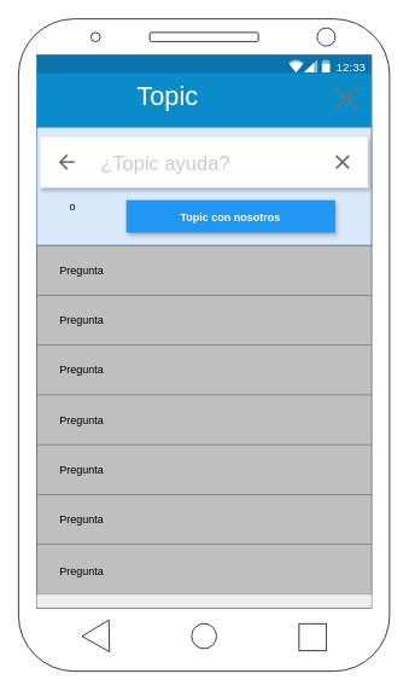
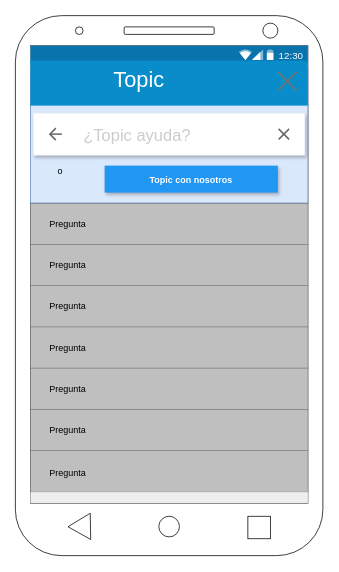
  <mxCell id="0" />
  <mxCell id="1" parent="0" />
  <mxCell id="2" value="" style="rounded=1;whiteSpace=wrap;html=1;" parent="1" vertex="1"><mxGeometry x="20" y="20" width="410" height="720" as="geometry" /></mxCell>
  <mxCell id="3" value="" style="rounded=0;whiteSpace=wrap;html=1;" parent="1" vertex="1"><mxGeometry x="40" y="60" width="370" height="610" as="geometry" /></mxCell>
  <mxCell id="4" value="" style="shape=rect;fillColor=#eeeeee;strokeColor=none;" vertex="1" parent="1"><mxGeometry x="40" y="60" width="370" height="610" as="geometry" /></mxCell>
  <mxCell id="5" value="" style="rounded=0;whiteSpace=wrap;html=1;fillColor=#dae8fc;strokeColor=#6c8ebf;" vertex="1" parent="1"><mxGeometry x="40" y="90" width="370" height="180" as="geometry" /></mxCell>
  <mxCell id="6" value="" style="ellipse;whiteSpace=wrap;html=1;aspect=fixed;" parent="1" vertex="1"><mxGeometry x="211.25" y="687.5" width="27.5" height="27.5" as="geometry" /></mxCell>
  <mxCell id="7" value="" style="triangle;whiteSpace=wrap;html=1;rotation=-181;" parent="1" vertex="1"><mxGeometry x="90.13" y="683.75" width="30" height="35" as="geometry" /></mxCell>
  <mxCell id="8" value="" style="whiteSpace=wrap;html=1;aspect=fixed;" parent="1" vertex="1"><mxGeometry x="330" y="687.5" width="30" height="30" as="geometry" /></mxCell>
  <mxCell id="9" value="" style="ellipse;whiteSpace=wrap;html=1;aspect=fixed;" parent="1" vertex="1"><mxGeometry x="350" y="30" width="20" height="20" as="geometry" /></mxCell>
  <mxCell id="10" value="" style="ellipse;whiteSpace=wrap;html=1;aspect=fixed;" parent="1" vertex="1"><mxGeometry x="100.07" y="35" width="10.13" height="10.13" as="geometry" /></mxCell>
  <mxCell id="11" value="" style="rounded=1;whiteSpace=wrap;html=1;" parent="1" vertex="1"><mxGeometry x="165" y="35" width="120" height="10" as="geometry" /></mxCell>
  <mxCell id="12" value="¿Topic ayuda?" style="dashed=0;shape=rect;shadow=1;strokeColor=#eeeeee;strokeWidth=1;fillColor=#ffffff;fontSize=22;fontColor=#CCCCCC;align=left;spacingLeft=65;" vertex="1" parent="1"><mxGeometry x="44" y="150" width="362" height="56" as="geometry" /></mxCell>
  <mxCell id="13" value="" style="dashed=0;shape=mxgraph.gmdl.left;strokeWidth=2;strokeColor=#666666;" vertex="1" parent="12"><mxGeometry y="0.5" width="16" height="16" relative="1" as="geometry"><mxPoint x="22" y="-8" as="offset" /></mxGeometry></mxCell>
  <mxCell id="14" value="" style="dashed=0;shape=mxgraph.gmdl.x;strokeWidth=2;strokeColor=#666666;" vertex="1" parent="12"><mxGeometry x="1" y="0.5" width="14" height="14" relative="1" as="geometry"><mxPoint x="-35" y="-7" as="offset" /></mxGeometry></mxCell>
  <mxCell id="15" value="Topic con nosotros" style="dashed=0;align=center;fontSize=12;shape=rect;fillColor=#2196F3;strokeColor=none;fontStyle=1;shadow=1;fontColor=#ffffff;" vertex="1" parent="1"><mxGeometry x="139" y="220" width="231" height="36" as="geometry" /></mxCell>
  <mxCell id="16" value="o" style="text;html=1;strokeColor=none;fillColor=none;align=center;verticalAlign=middle;whiteSpace=wrap;rounded=0;" vertex="1" parent="1"><mxGeometry x="60" y="218" width="40" height="20" as="geometry" /></mxCell>
- <mxCell id="17" value="12:33" style="dashed=0;align=center;fontSize=12;shape=rect;align=right;fillColor=#0973AE;strokeColor=none;fontColor=#FFFFFF;spacingRight=4;spacingTop=1;fontStyle=0;fontSize=13;resizeWidth=1;" vertex="1" parent="1"><mxGeometry x="40" y="60" width="370" height="24" as="geometry" /></mxCell>
+ <mxCell id="17" value="12:30" style="dashed=0;align=center;fontSize=12;shape=rect;align=right;fillColor=#0973AE;strokeColor=none;fontColor=#FFFFFF;spacingRight=4;spacingTop=1;fontStyle=0;fontSize=13;resizeWidth=1;" vertex="1" parent="1"><mxGeometry x="40" y="60" width="370" height="24" as="geometry" /></mxCell>
  <mxCell id="18" value="" style="dashed=0;html=1;shape=mxgraph.gmdl.top_bar;fillColor=#0973AE;strokeColor=none;" vertex="1" parent="17"><mxGeometry x="1" y="0.5" width="46" height="14" relative="1" as="geometry"><mxPoint x="-92" y="-7" as="offset" /></mxGeometry></mxCell>
  <mxCell id="19" value="" style="dashed=0;align=center;fontSize=12;shape=rect;strokeColor=none;fillColor=#098DCA;resizeWidth=1;" vertex="1" parent="1"><mxGeometry x="40" y="80" width="370" height="60" as="geometry"><mxPoint x="-460" y="-100" as="offset" /></mxGeometry></mxCell>
  <mxCell id="20" value="" style="dashed=0;aspect=fixed;verticalLabelPosition=bottom;verticalAlign=top;align=center;shape=mxgraph.gmdl.x;strokeColor=#737373;fillColor=#737373;shadow=0;strokeWidth=2;" vertex="1" parent="1"><mxGeometry x="370" y="95" width="25" height="25" as="geometry" /></mxCell>
  <mxCell id="21" value="&lt;font style=&quot;font-size: 29px&quot; color=&quot;#FFFFFF&quot;&gt;Topic&lt;/font&gt;" style="text;html=1;strokeColor=none;fillColor=none;align=center;verticalAlign=middle;whiteSpace=wrap;rounded=0;" vertex="1" parent="1"><mxGeometry x="165" y="95" width="40" height="20" as="geometry" /></mxCell>
  <mxCell id="22" value="" style="dashed=0;shape=rect;resizeWidth=1;strokeColor=#000000;fillColor=#000000;opacity=20;fontSize=14;fontColor=#000000;verticalAlign=middle;align=left;spacingLeft=72;" vertex="1" parent="1"><mxGeometry x="40" y="270" width="370" height="55" as="geometry"><mxPoint y="81" as="offset" /></mxGeometry></mxCell>
  <mxCell id="23" value="" style="dashed=0;shape=rect;resizeWidth=1;strokeColor=#000000;fillColor=#000000;opacity=20;fontSize=14;fontColor=#000000;verticalAlign=middle;align=left;spacingLeft=72;" vertex="1" parent="1"><mxGeometry x="40" y="325" width="370" height="55" as="geometry"><mxPoint y="81" as="offset" /></mxGeometry></mxCell>
  <mxCell id="24" value="" style="dashed=0;shape=rect;resizeWidth=1;strokeColor=#000000;fillColor=#000000;opacity=20;fontSize=14;fontColor=#000000;verticalAlign=middle;align=left;spacingLeft=72;" vertex="1" parent="1"><mxGeometry x="40" y="380" width="370" height="55" as="geometry"><mxPoint y="81" as="offset" /></mxGeometry></mxCell>
  <mxCell id="25" value="" style="dashed=0;shape=rect;resizeWidth=1;strokeColor=#000000;fillColor=#000000;opacity=20;fontSize=14;fontColor=#000000;verticalAlign=middle;align=left;spacingLeft=72;" vertex="1" parent="1"><mxGeometry x="40" y="435" width="370" height="55" as="geometry"><mxPoint y="81" as="offset" /></mxGeometry></mxCell>
  <mxCell id="26" value="" style="dashed=0;shape=rect;resizeWidth=1;strokeColor=#000000;fillColor=#000000;opacity=20;fontSize=14;fontColor=#000000;verticalAlign=middle;align=left;spacingLeft=72;" vertex="1" parent="1"><mxGeometry x="40" y="490" width="370" height="55" as="geometry"><mxPoint y="81" as="offset" /></mxGeometry></mxCell>
  <mxCell id="27" value="" style="dashed=0;shape=rect;resizeWidth=1;strokeColor=#000000;fillColor=#000000;opacity=20;fontSize=14;fontColor=#000000;verticalAlign=middle;align=left;spacingLeft=72;" vertex="1" parent="1"><mxGeometry x="40" y="545" width="370" height="55" as="geometry"><mxPoint y="81" as="offset" /></mxGeometry></mxCell>
  <mxCell id="28" value="" style="dashed=0;shape=rect;resizeWidth=1;strokeColor=#000000;fillColor=#000000;opacity=20;fontSize=14;fontColor=#000000;verticalAlign=middle;align=left;spacingLeft=72;" vertex="1" parent="1"><mxGeometry x="40" y="600" width="370" height="55" as="geometry"><mxPoint y="81" as="offset" /></mxGeometry></mxCell>
  <mxCell id="29" value="Pregunta" style="text;html=1;strokeColor=none;fillColor=none;align=center;verticalAlign=middle;whiteSpace=wrap;rounded=0;" vertex="1" parent="1"><mxGeometry x="70" y="288" width="40" height="20" as="geometry" /></mxCell>
  <mxCell id="30" value="Pregunta" style="text;html=1;strokeColor=none;fillColor=none;align=center;verticalAlign=middle;whiteSpace=wrap;rounded=0;" vertex="1" parent="1"><mxGeometry x="70.2" y="342.5" width="40" height="20" as="geometry" /></mxCell>
  <mxCell id="31" value="Pregunta" style="text;html=1;strokeColor=none;fillColor=none;align=center;verticalAlign=middle;whiteSpace=wrap;rounded=0;" vertex="1" parent="1"><mxGeometry x="70" y="397.5" width="40" height="20" as="geometry" /></mxCell>
  <mxCell id="32" value="Pregunta" style="text;html=1;strokeColor=none;fillColor=none;align=center;verticalAlign=middle;whiteSpace=wrap;rounded=0;" vertex="1" parent="1"><mxGeometry x="70" y="452.5" width="40" height="20" as="geometry" /></mxCell>
  <mxCell id="33" value="Pregunta" style="text;html=1;strokeColor=none;fillColor=none;align=center;verticalAlign=middle;whiteSpace=wrap;rounded=0;" vertex="1" parent="1"><mxGeometry x="70.2" y="507.5" width="40" height="20" as="geometry" /></mxCell>
  <mxCell id="34" value="Pregunta" style="text;html=1;strokeColor=none;fillColor=none;align=center;verticalAlign=middle;whiteSpace=wrap;rounded=0;" vertex="1" parent="1"><mxGeometry x="70" y="562.5" width="40" height="20" as="geometry" /></mxCell>
  <mxCell id="35" value="Pregunta" style="text;html=1;strokeColor=none;fillColor=none;align=center;verticalAlign=middle;whiteSpace=wrap;rounded=0;" vertex="1" parent="1"><mxGeometry x="70.2" y="620" width="40" height="20" as="geometry" /></mxCell>
